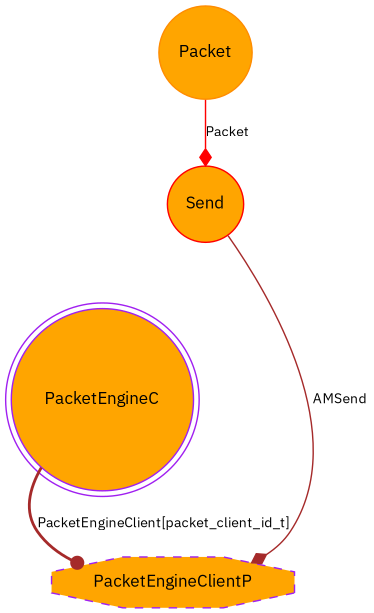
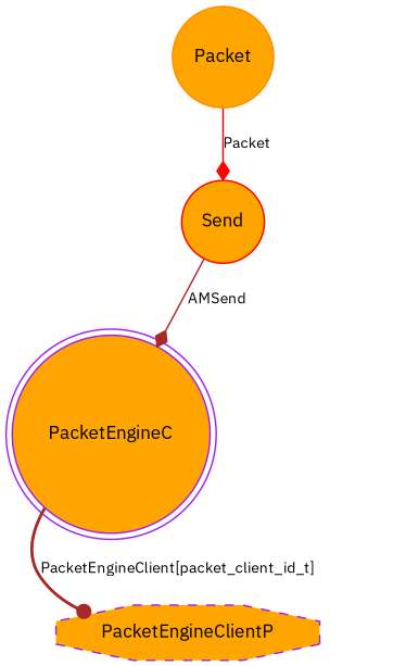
  digraph {
    fontname="IBM Plex Sans"
    node [color=purple fillcolor=orange fontname="IBM Plex Sans" fontsize=12 shape=circle style=filled]
    edge [arrowhead=diamond color=brown fontname="IBM Plex Sans" fontsize=10]
    n1 [color=darkorange label=Packet]
    n2 [color=red label=Send]
    PacketEngineC [peripheries=2]
    n4 [label=PacketEngineClientP shape=octagon style="dashed,filled"]
    n1 -> n2 [color=red label=Packet]
-   n2 -> n4 [label=AMSend]
+   n2 -> PacketEngineC [label=AMSend]
    PacketEngineC -> n4 [arrowhead=dot label="PacketEngineClient[packet_client_id_t]" style=bold]
  }
